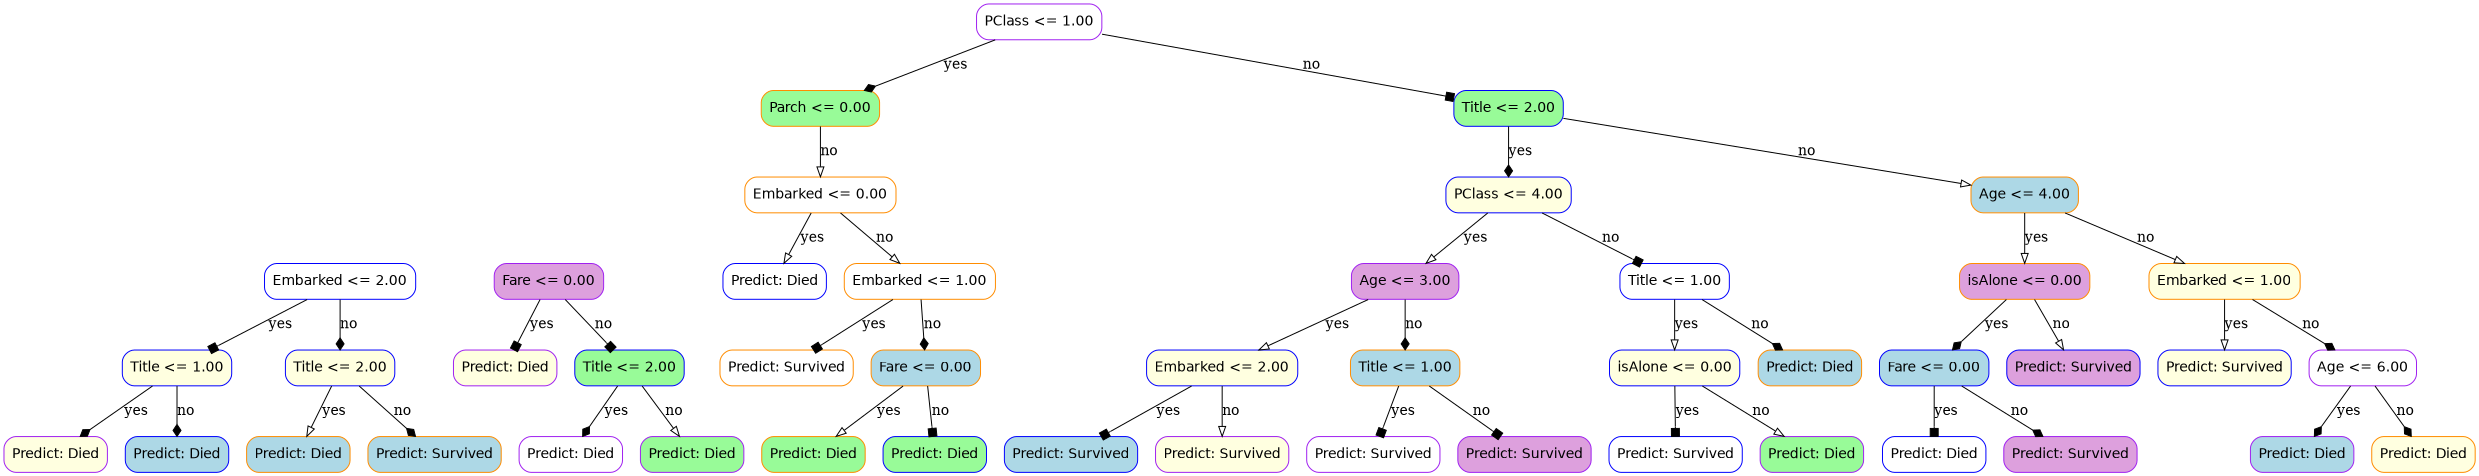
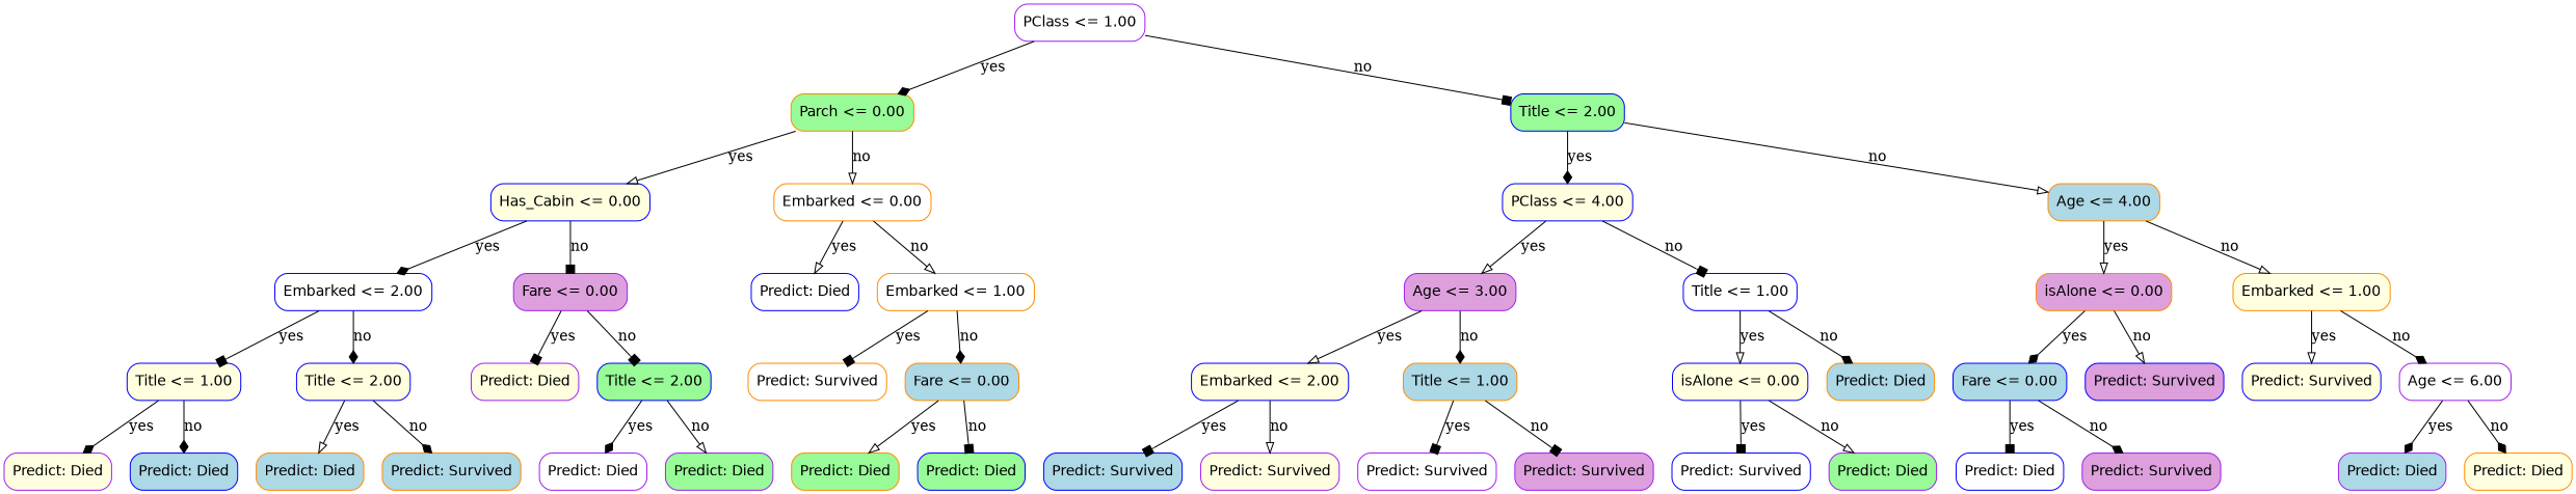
  digraph {
    node [color=blue fillcolor=white fontname=helvetica shape=box style="filled,rounded"]
    edge [arrowhead=onormal]
    n1 [color=purple label="PClass <= 1.00"]
    n2 [color=darkorange fillcolor=palegreen label="Parch <= 0.00"]
    n3 [fillcolor=palegreen label="Title <= 2.00"]
+   n4 [fillcolor=lightyellow label="Has_Cabin <= 0.00"]
    n5 [color=darkorange label="Embarked <= 0.00"]
    n6 [fillcolor=lightyellow label="PClass <= 4.00"]
    n7 [color=darkorange fillcolor=lightblue label="Age <= 4.00"]
    n8 [label="Embarked <= 2.00"]
    n9 [color=purple fillcolor=plum label="Fare <= 0.00"]
    n10 [label="Predict: Died"]
    n11 [color=darkorange label="Embarked <= 1.00"]
    n12 [fillcolor=lightyellow label="Title <= 1.00"]
    n13 [fillcolor=lightyellow label="Title <= 2.00"]
    n14 [color=purple fillcolor=lightyellow label="Predict: Died"]
    n15 [fillcolor=palegreen label="Title <= 2.00"]
    n16 [color=purple fillcolor=lightyellow label="Predict: Died"]
    n17 [fillcolor=lightblue label="Predict: Died"]
    n18 [color=darkorange fillcolor=lightblue label="Predict: Died"]
    n19 [color=darkorange fillcolor=lightblue label="Predict: Survived"]
    n20 [color=purple label="Predict: Died"]
    n21 [color=purple fillcolor=palegreen label="Predict: Died"]
    n22 [color=darkorange label="Predict: Survived"]
    n23 [color=darkorange fillcolor=lightblue label="Fare <= 0.00"]
    n24 [color=darkorange fillcolor=palegreen label="Predict: Died"]
    n25 [fillcolor=palegreen label="Predict: Died"]
    n26 [color=purple fillcolor=plum label="Age <= 3.00"]
    n27 [label="Title <= 1.00"]
    n28 [color=darkorange fillcolor=plum label="isAlone <= 0.00"]
    n29 [color=darkorange fillcolor=lightyellow label="Embarked <= 1.00"]
    n30 [fillcolor=lightyellow label="Embarked <= 2.00"]
    n31 [color=darkorange fillcolor=lightblue label="Title <= 1.00"]
    n32 [fillcolor=lightyellow label="isAlone <= 0.00"]
    n33 [color=darkorange fillcolor=lightblue label="Predict: Died"]
    n34 [fillcolor=lightblue label="Predict: Survived"]
    n35 [color=purple fillcolor=lightyellow label="Predict: Survived"]
    n36 [color=purple label="Predict: Survived"]
    n37 [color=purple fillcolor=plum label="Predict: Survived"]
    n38 [label="Predict: Survived"]
    n39 [color=purple fillcolor=palegreen label="Predict: Died"]
    n40 [fillcolor=lightblue label="Fare <= 0.00"]
    n41 [fillcolor=plum label="Predict: Survived"]
    n42 [fillcolor=lightyellow label="Predict: Survived"]
    n43 [color=purple label="Age <= 6.00"]
    n44 [label="Predict: Died"]
    n45 [color=purple fillcolor=plum label="Predict: Survived"]
    n46 [color=purple fillcolor=lightblue label="Predict: Died"]
    n47 [color=darkorange fillcolor=lightyellow label="Predict: Died"]
    n1 -> n2 [arrowhead=diamond label=yes]
    n1 -> n3 [arrowhead=box label=no]
+   n2 -> n4 [label=yes]
    n2 -> n5 [label=no]
    n3 -> n6 [arrowhead=diamond label=yes]
    n3 -> n7 [label=no]
+   n4 -> n8 [arrowhead=diamond label=yes]
+   n4 -> n9 [arrowhead=box label=no]
    n5 -> n10 [label=yes]
    n5 -> n11 [label=no]
    n6 -> n26 [label=yes]
    n6 -> n27 [arrowhead=box label=no]
    n7 -> n28 [label=yes]
    n7 -> n29 [label=no]
    n8 -> n12 [arrowhead=box label=yes]
    n8 -> n13 [arrowhead=diamond label=no]
    n9 -> n14 [arrowhead=box label=yes]
    n9 -> n15 [arrowhead=box label=no]
    n11 -> n22 [arrowhead=box label=yes]
    n11 -> n23 [arrowhead=diamond label=no]
    n12 -> n16 [arrowhead=diamond label=yes]
    n12 -> n17 [arrowhead=diamond label=no]
    n13 -> n18 [label=yes]
    n13 -> n19 [arrowhead=diamond label=no]
    n15 -> n20 [arrowhead=diamond label=yes]
    n15 -> n21 [label=no]
    n23 -> n24 [label=yes]
    n23 -> n25 [arrowhead=box label=no]
    n26 -> n30 [label=yes]
    n26 -> n31 [arrowhead=diamond label=no]
    n27 -> n32 [label=yes]
    n27 -> n33 [arrowhead=diamond label=no]
    n28 -> n40 [arrowhead=diamond label=yes]
    n28 -> n41 [label=no]
    n29 -> n42 [label=yes]
    n29 -> n43 [arrowhead=diamond label=no]
    n30 -> n34 [arrowhead=box label=yes]
    n30 -> n35 [label=no]
    n31 -> n36 [arrowhead=box label=yes]
    n31 -> n37 [arrowhead=box label=no]
    n32 -> n38 [arrowhead=box label=yes]
    n32 -> n39 [label=no]
    n40 -> n44 [arrowhead=box label=yes]
    n40 -> n45 [arrowhead=diamond label=no]
    n43 -> n46 [arrowhead=diamond label=yes]
    n43 -> n47 [arrowhead=diamond label=no]
  }
